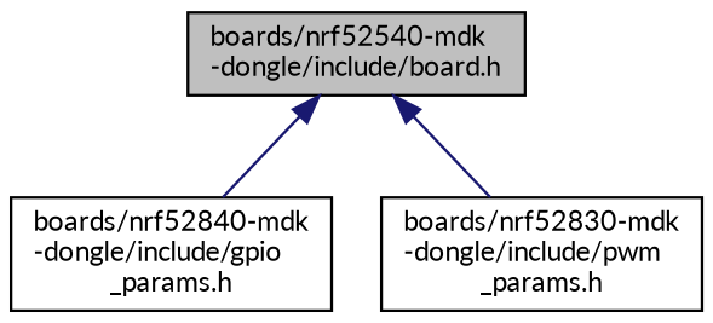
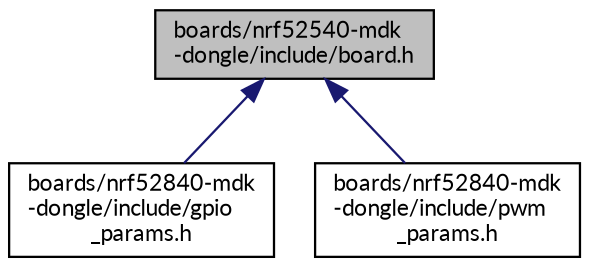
  digraph {
    fontname=Lato
    node [color=black fillcolor=white fontname=Lato fontsize=10 shape=record style=filled]
    edge [color=midnightblue dir=back fontname=Lato fontsize=10 labelfontname=Helvetica labelfontsize=10 style=solid]
    n1 [fillcolor=grey75 fontcolor=black height=0.2 label="boards/nrf52540-mdk\l-dongle/include/board.h" width=0.4]
    n2 [height=0.2 label="boards/nrf52840-mdk\l-dongle/include/gpio\l_params.h" width=0.4]
-   n3 [height=0.2 label="boards/nrf52830-mdk\l-dongle/include/pwm\l_params.h" width=0.4]
+   n3 [height=0.2 label="boards/nrf52840-mdk\l-dongle/include/pwm\l_params.h" width=0.4]
    n1 -> n2
    n1 -> n3
  }
